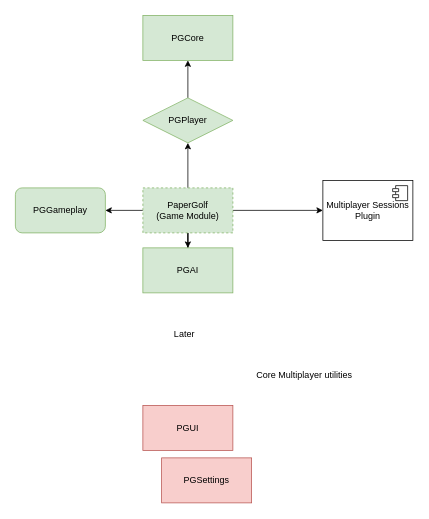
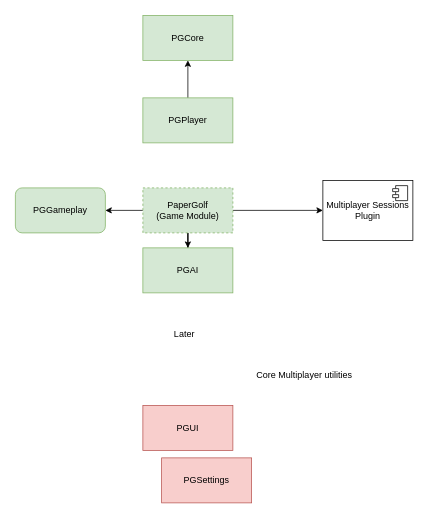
  <mxCell id="0" />
  <mxCell id="1" parent="0" />
  <mxCell id="2" value="" style="edgeStyle=orthogonalEdgeStyle;rounded=0;orthogonalLoop=1;jettySize=auto;html=1;" edge="1" parent="1" source="6" target="13"><mxGeometry relative="1" as="geometry" /></mxCell>
  <mxCell id="3" style="edgeStyle=orthogonalEdgeStyle;rounded=0;orthogonalLoop=1;jettySize=auto;html=1;exitX=1;exitY=0.5;exitDx=0;exitDy=0;" edge="1" parent="1" source="6" target="15"><mxGeometry relative="1" as="geometry" /></mxCell>
  <mxCell id="4" style="edgeStyle=orthogonalEdgeStyle;rounded=0;orthogonalLoop=1;jettySize=auto;html=1;exitX=0;exitY=0.5;exitDx=0;exitDy=0;entryX=1;entryY=0.5;entryDx=0;entryDy=0;" edge="1" parent="1" source="6" target="9"><mxGeometry relative="1" as="geometry" /></mxCell>
- <mxCell id="5" style="edgeStyle=orthogonalEdgeStyle;rounded=0;orthogonalLoop=1;jettySize=auto;html=1;exitX=0.5;exitY=0;exitDx=0;exitDy=0;entryX=0.5;entryY=1;entryDx=0;entryDy=0;" edge="1" parent="1" source="6" target="8"><mxGeometry relative="1" as="geometry" /></mxCell>
  <mxCell id="6" value="PaperGolf&lt;div&gt;(Game Module)&lt;/div&gt;" style="rounded=0;whiteSpace=wrap;html=1;fillColor=#d5e8d4;strokeColor=#82b366;dashed=1;" vertex="1" parent="1"><mxGeometry x="190" y="250" width="120" height="60" as="geometry" /></mxCell>
  <mxCell id="7" style="edgeStyle=orthogonalEdgeStyle;rounded=0;orthogonalLoop=1;jettySize=auto;html=1;exitX=0.5;exitY=0;exitDx=0;exitDy=0;" edge="1" parent="1" source="8" target="10"><mxGeometry relative="1" as="geometry" /></mxCell>
- <mxCell id="8" value="PGPlayer" style="rhombus;whiteSpace=wrap;html=1;fillColor=#d5e8d4;strokeColor=#82b366;" vertex="1" parent="1"><mxGeometry x="190" y="130" width="120" height="60" as="geometry" /></mxCell>
+ <mxCell id="8" value="PGPlayer" style="rounded=0;whiteSpace=wrap;html=1;fillColor=#d5e8d4;strokeColor=#82b366;" vertex="1" parent="1"><mxGeometry x="190" y="130" width="120" height="60" as="geometry" /></mxCell>
  <mxCell id="9" value="PGGameplay" style="whiteSpace=wrap;html=1;fillColor=#d5e8d4;strokeColor=#82b366;rounded=1;" vertex="1" parent="1"><mxGeometry x="20" y="250" width="120" height="60" as="geometry" /></mxCell>
  <mxCell id="10" value="PGCore" style="rounded=0;whiteSpace=wrap;html=1;fillColor=#d5e8d4;strokeColor=#82b366;" vertex="1" parent="1"><mxGeometry x="190" y="20" width="120" height="60" as="geometry" /></mxCell>
  <mxCell id="11" value="PGSettings" style="rounded=0;whiteSpace=wrap;html=1;fillColor=#f8cecc;strokeColor=#b85450;" vertex="1" parent="1"><mxGeometry x="215" y="610" width="120" height="60" as="geometry" /></mxCell>
  <mxCell id="12" value="PGUI" style="rounded=0;whiteSpace=wrap;html=1;fillColor=#f8cecc;strokeColor=#b85450;" vertex="1" parent="1"><mxGeometry x="190" y="540" width="120" height="60" as="geometry" /></mxCell>
  <mxCell id="13" value="PGAI" style="rounded=0;whiteSpace=wrap;html=1;fillColor=#d5e8d4;strokeColor=#82b366;" vertex="1" parent="1"><mxGeometry x="190" y="330" width="120" height="60" as="geometry" /></mxCell>
  <mxCell id="14" value="Core Multiplayer utilities" style="text;html=1;align=center;verticalAlign=middle;resizable=0;points=[];autosize=1;strokeColor=none;fillColor=none;" vertex="1" parent="1"><mxGeometry x="330" y="485" width="150" height="30" as="geometry" /></mxCell>
  <mxCell id="15" value="Multiplayer Sessions Plugin" style="html=1;dropTarget=0;whiteSpace=wrap;" vertex="1" parent="1"><mxGeometry x="430" y="240" width="120" height="80" as="geometry" /></mxCell>
  <mxCell id="16" value="" style="shape=module;jettyWidth=8;jettyHeight=4;" vertex="1" parent="15"><mxGeometry x="1" width="20" height="20" relative="1" as="geometry"><mxPoint x="-27" y="7" as="offset" /></mxGeometry></mxCell>
  <mxCell id="17" value="Later" style="text;html=1;align=center;verticalAlign=middle;resizable=0;points=[];autosize=1;strokeColor=none;fillColor=none;" vertex="1" parent="1"><mxGeometry x="220" y="430" width="50" height="30" as="geometry" /></mxCell>
